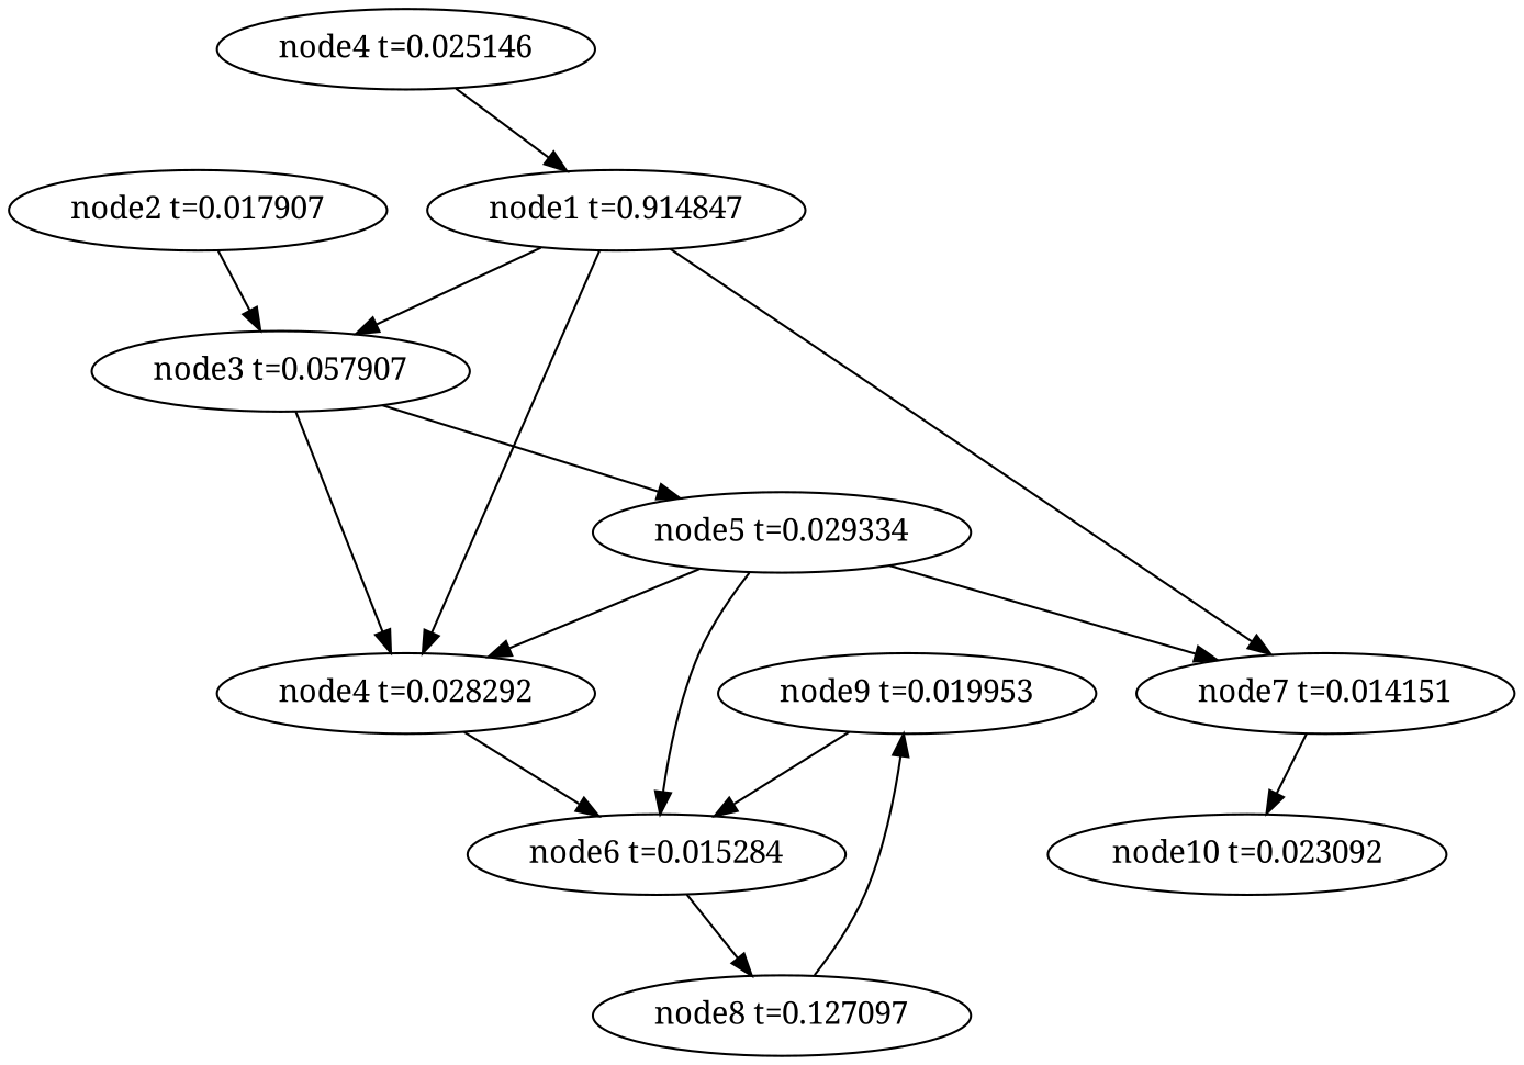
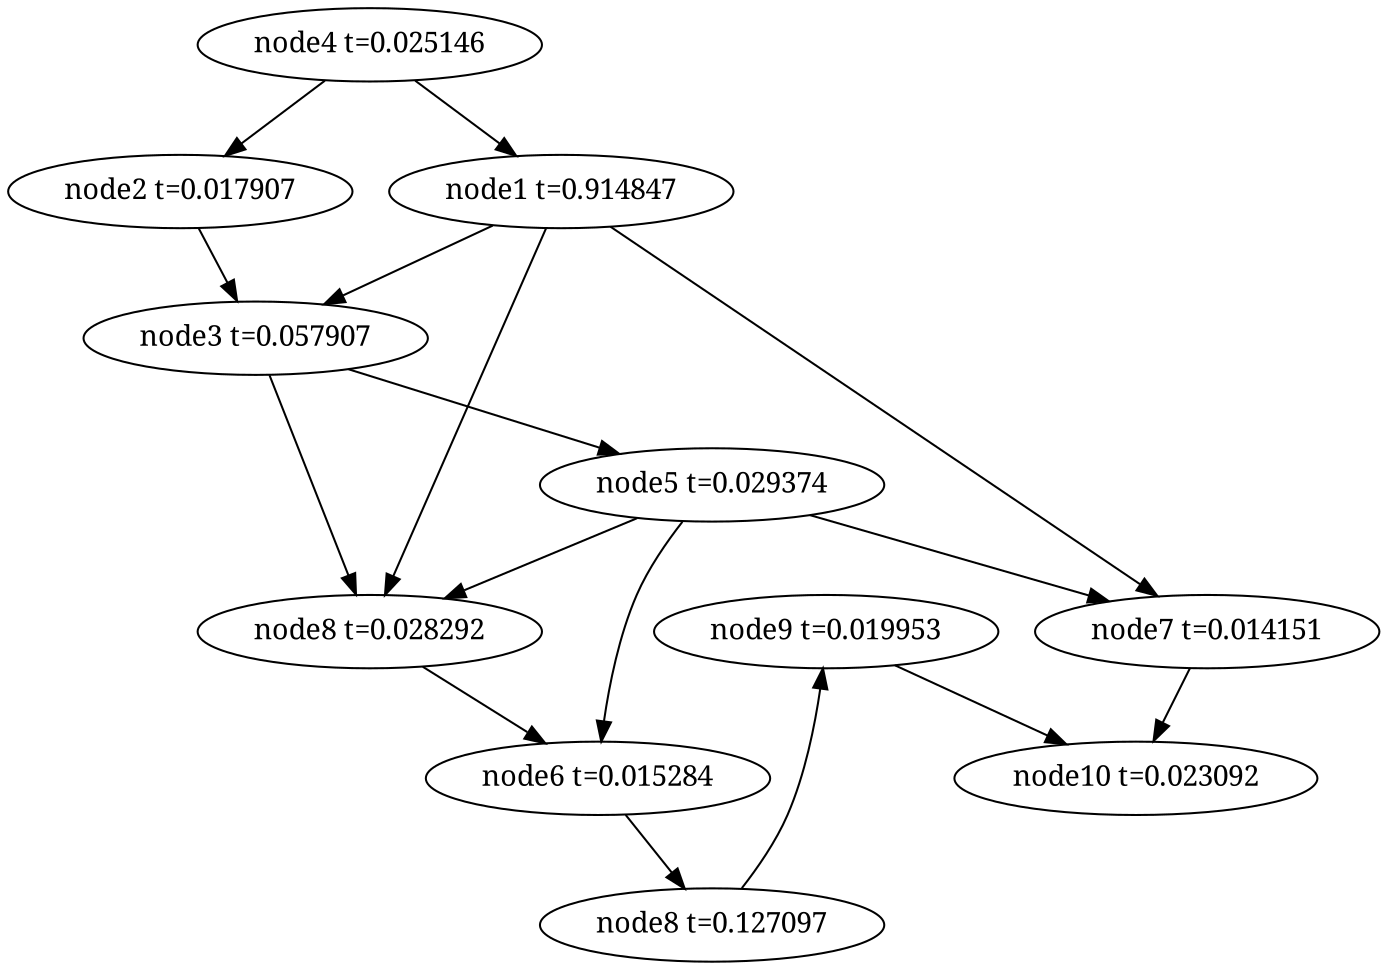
  digraph {
    fontname="Noto Serif"
    node [fontname="Noto Serif"]
    edge [fontname="Noto Serif"]
    n1 [label="node10 t=0.023092"]
    n2 [label="node9 t=0.019953"]
    n3 [label="node8 t=0.127097"]
    n4 [label="node7 t=0.014151"]
    n5 [label="node6 t=0.015284"]
-   n6 [label="node5 t=0.029334"]
-   n7 [label="node4 t=0.028292"]
+   n6 [label="node5 t=0.029374"]
+   n7 [label="node8 t=0.028292"]
    n8 [label="node3 t=0.057907"]
    n9 [label="node2 t=0.017907"]
    n10 [label="node1 t=0.914847"]
    n11 [label="node4 t=0.025146"]
-   n2 -> n5
+   n2 -> n1
    n3 -> n2
    n4 -> n1
    n5 -> n3
    n6 -> n4
    n6 -> n5
    n6 -> n7
    n7 -> n5
    n8 -> n6
    n8 -> n7
    n9 -> n8
    n10 -> n4
    n10 -> n7
    n10 -> n8
+   n11 -> n9
    n11 -> n10
  }
